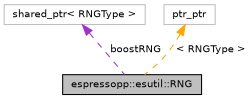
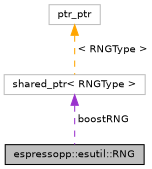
  digraph {
    node [color=grey75 fillcolor=white fontname=Helvetica fontsize=10 shape=record style=filled]
    edge [dir=back fontname=Helvetica fontsize=10 labelfontname=Helvetica labelfontsize=10 style=dashed]
    n1 [color=black fillcolor=grey75 fontcolor=black height=0.2 label="espressopp::esutil::RNG" width=0.4]
    n2 [height=0.2 label="shared_ptr\< RNGType \>" width=0.4]
    n3 [height=0.2 label=ptr_ptr width=0.4]
    n2 -> n1 [color=darkorchid3 label=" boostRNG"]
-   n3 -> n1 [color=orange label=" \< RNGType \>"]
+   n3 -> n2 [color=orange label=" \< RNGType \>"]
  }
